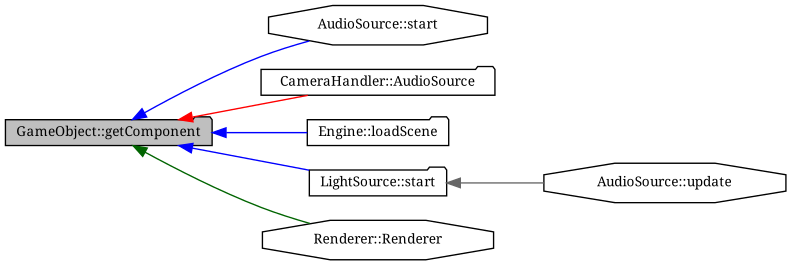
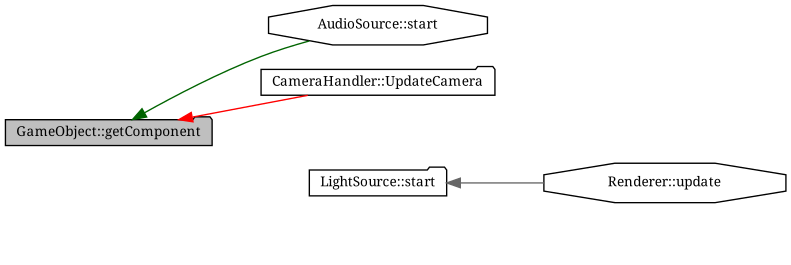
  digraph {
    fontname="Noto Serif"
    rankdir=LR
    node [color=black fillcolor=white fontname="Noto Serif" fontsize=10 shape=folder style=filled]
    edge [color=darkgreen dir=back fontname="Noto Serif" fontsize=10 labelfontname=Helvetica labelfontsize=10 style=solid]
    n1 [fillcolor=grey75 fontcolor=black height=0.2 label="GameObject::getComponent" width=0.4]
    n2 [height=0.2 label="AudioSource::start" shape=octagon width=0.4]
-   n3 [height=0.2 label="CameraHandler::AudioSource" width=0.4]
-   n4 [height=0.2 label="Engine::loadScene" width=0.4]
+   n3 [height=0.2 label="CameraHandler::UpdateCamera" width=0.4]
    n5 [height=0.2 label="LightSource::start" width=0.4]
-   n6 [height=0.2 label="Renderer::Renderer" shape=octagon width=0.4]
-   n7 [height=0.2 label="AudioSource::update" shape=octagon width=0.4]
-   n1 -> n2 [color=blue]
+   n7 [height=0.2 label="Renderer::update" shape=octagon width=0.4]
+   n1 -> n2
    n1 -> n3 [color=red]
-   n1 -> n4 [color=blue]
-   n1 -> n5 [color=blue]
-   n1 -> n6
    n5 -> n7 [color=gray40]
  }
